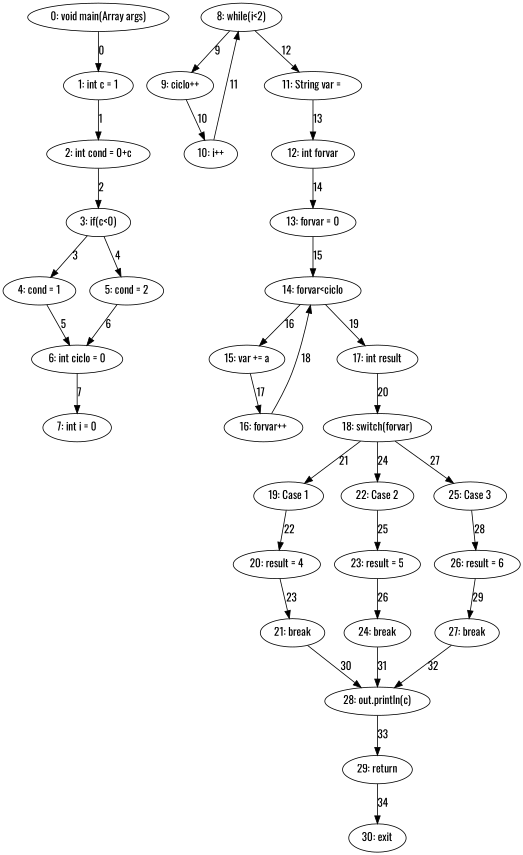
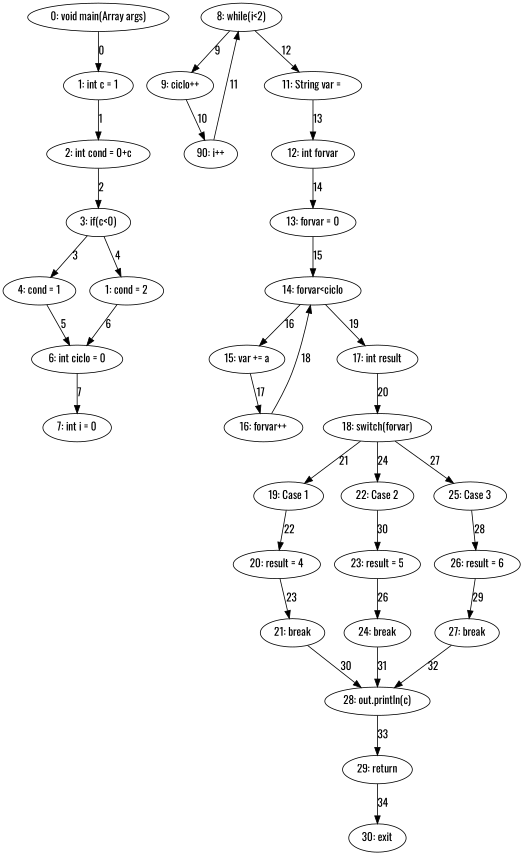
  digraph {
    fontname=Oswald
    node [fontname=Oswald]
    edge [fontname=Oswald]
    n1 [label="0: void main(Array args)"]
    n2 [label="1: int c = 1"]
    n3 [label="2: int cond = 0+c"]
    n4 [label="3: if(c<0)"]
    n5 [label="4: cond = 1"]
-   n6 [label="5: cond = 2"]
+   n6 [label="1: cond = 2"]
    n7 [label="6: int ciclo = 0"]
    n8 [label="7: int i = 0"]
    n9 [label="8: while(i<2)"]
    n10 [label="9: ciclo++"]
    n11 [label="11: String var = "]
-   n12 [label="10: i++"]
+   n12 [label="90: i++"]
    n13 [label="12: int forvar"]
    n14 [label="13: forvar = 0"]
    n15 [label="14: forvar<ciclo"]
    n16 [label="15: var += a"]
    n17 [label="17: int result"]
    n18 [label="16: forvar++"]
    n19 [label="18: switch(forvar)"]
    n20 [label="19: Case 1"]
    n21 [label="22: Case 2"]
    n22 [label="25: Case 3"]
    n23 [label="20: result = 4"]
    n24 [label="23: result = 5"]
    n25 [label="26: result = 6"]
    n26 [label="21: break"]
    n27 [label="28: out.println(c)"]
    n28 [label="29: return"]
    n29 [label="24: break"]
    n30 [label="27: break"]
    n31 [label="30: exit"]
    n1 -> n2 [label=0]
    n2 -> n3 [label=1]
    n3 -> n4 [label=2]
    n4 -> n5 [label=3]
    n4 -> n6 [label=4]
    n5 -> n7 [label=5]
    n6 -> n7 [label=6]
    n7 -> n8 [label=7]
    n9 -> n10 [label=9]
    n9 -> n11 [label=12]
    n10 -> n12 [label=10]
    n11 -> n13 [label=13]
    n12 -> n9 [label=11]
    n13 -> n14 [label=14]
    n14 -> n15 [label=15]
    n15 -> n16 [label=16]
    n15 -> n17 [label=19]
    n16 -> n18 [label=17]
    n17 -> n19 [label=20]
    n18 -> n15 [label=18]
    n19 -> n20 [label=21]
    n19 -> n21 [label=24]
    n19 -> n22 [label=27]
    n20 -> n23 [label=22]
-   n21 -> n24 [label=25]
+   n21 -> n24 [label=30]
    n22 -> n25 [label=28]
    n23 -> n26 [label=23]
    n24 -> n29 [label=26]
    n25 -> n30 [label=29]
    n26 -> n27 [label=30]
    n27 -> n28 [label=33]
    n28 -> n31 [label=34]
    n29 -> n27 [label=31]
    n30 -> n27 [label=32]
  }
